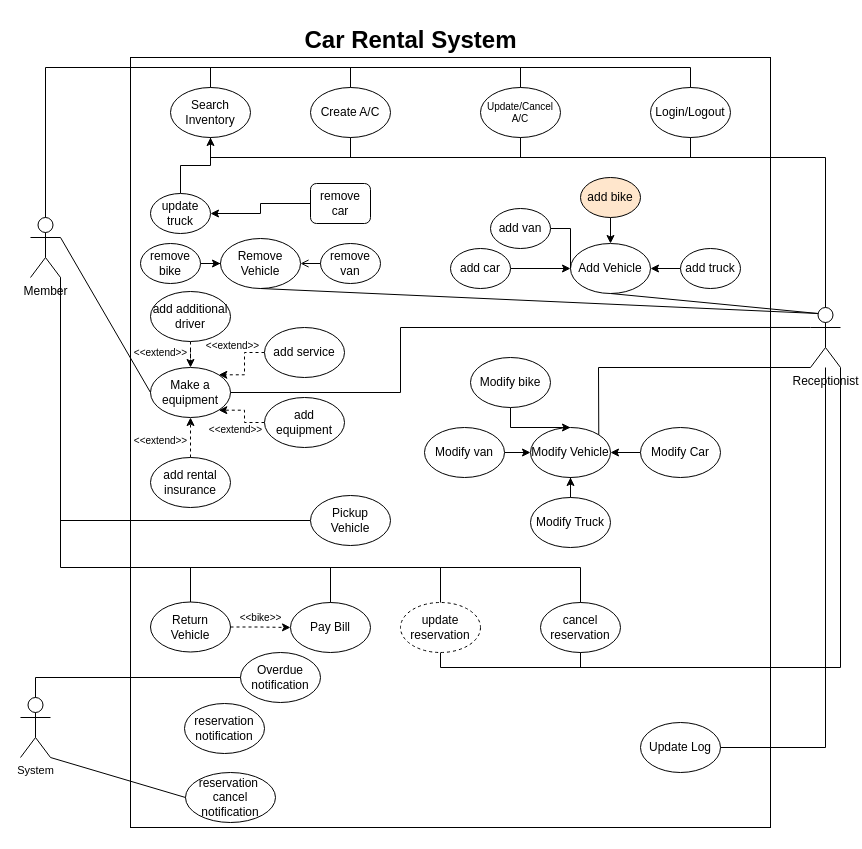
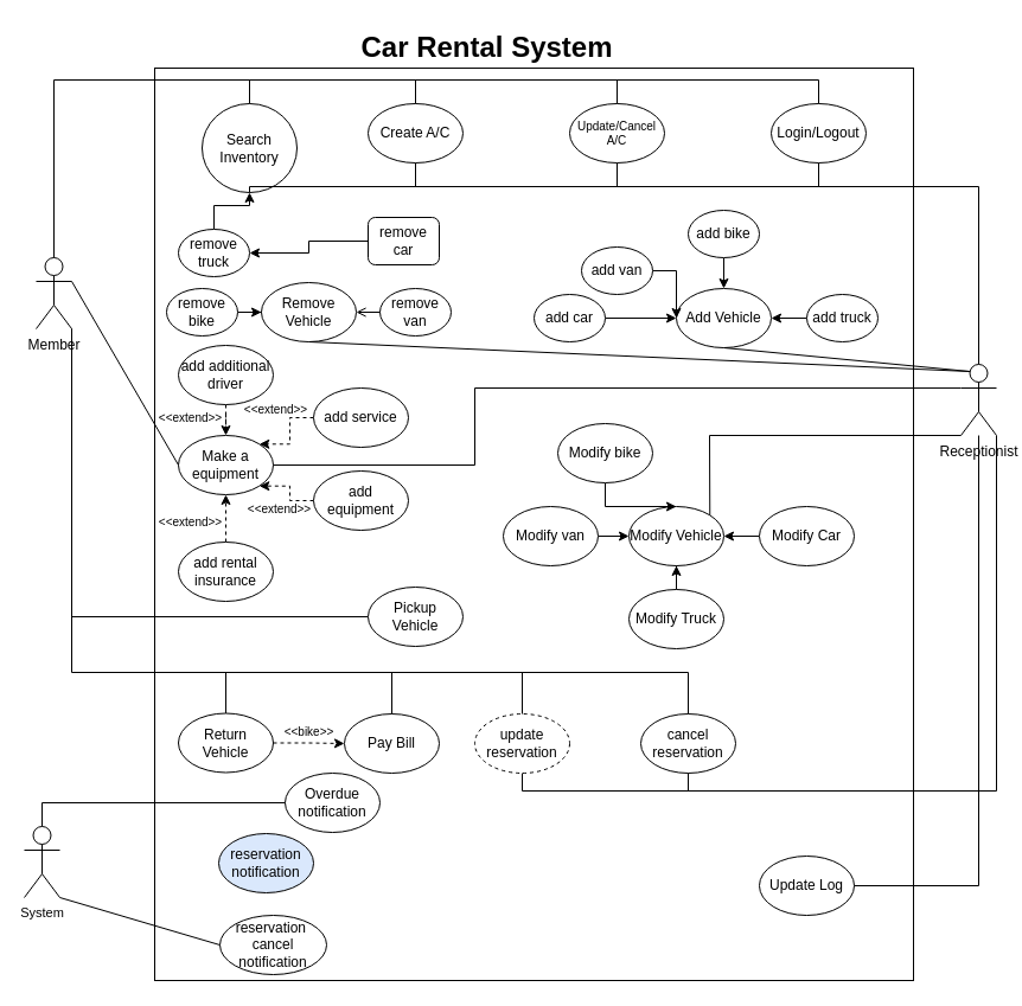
  <mxCell id="0" />
  <mxCell id="1" parent="0" />
  <mxCell id="2" value="" style="rounded=0;whiteSpace=wrap;html=1;movable=0;resizable=0;rotatable=0;deletable=0;editable=0;locked=1;connectable=0;" parent="1" vertex="1"><mxGeometry x="130" y="57" width="640" height="770" as="geometry" /></mxCell>
  <mxCell id="3" value="Member" style="shape=umlActor;verticalLabelPosition=bottom;verticalAlign=top;html=1;outlineConnect=0;" parent="1" vertex="1"><mxGeometry x="30" y="217" width="30" height="60" as="geometry" /></mxCell>
- <mxCell id="4" value="Search Inventory" style="ellipse;whiteSpace=wrap;html=1;" parent="1" vertex="1"><mxGeometry x="170" y="87" width="80" height="50" as="geometry" /></mxCell>
+ <mxCell id="4" value="Search Inventory" style="ellipse;whiteSpace=wrap;html=1;" parent="1" vertex="1"><mxGeometry x="170" y="87" width="80" height="75" as="geometry" /></mxCell>
  <mxCell id="5" value="Create A/C" style="ellipse;whiteSpace=wrap;html=1;" parent="1" vertex="1"><mxGeometry x="310" y="87" width="80" height="50" as="geometry" /></mxCell>
  <mxCell id="6" value="Update/Cancel A/C" style="ellipse;whiteSpace=wrap;html=1;fontSize=10;" parent="1" vertex="1"><mxGeometry x="480" y="87" width="80" height="50" as="geometry" /></mxCell>
  <mxCell id="7" value="Login/Logout" style="ellipse;whiteSpace=wrap;html=1;" parent="1" vertex="1"><mxGeometry x="650" y="87" width="80" height="50" as="geometry" /></mxCell>
  <mxCell id="8" value="Add Vehicle" style="ellipse;whiteSpace=wrap;html=1;" parent="1" vertex="1"><mxGeometry x="570" y="243" width="80" height="50" as="geometry" /></mxCell>
  <mxCell id="9" value="" style="edgeStyle=orthogonalEdgeStyle;rounded=0;orthogonalLoop=1;jettySize=auto;html=1;" parent="1" source="10" target="8" edge="1"><mxGeometry relative="1" as="geometry" /></mxCell>
  <mxCell id="10" value="add car" style="ellipse;whiteSpace=wrap;html=1;" parent="1" vertex="1"><mxGeometry x="450" y="248" width="60" height="40" as="geometry" /></mxCell>
- <mxCell id="11" value="" style="edgeStyle=orthogonalEdgeStyle;rounded=0;orthogonalLoop=1;jettySize=auto;html=1;endArrow=none;" parent="1" source="12" target="8" edge="1"><mxGeometry relative="1" as="geometry" /></mxCell>
+ <mxCell id="11" value="" style="edgeStyle=orthogonalEdgeStyle;rounded=0;orthogonalLoop=1;jettySize=auto;html=1;" parent="1" source="12" target="8" edge="1"><mxGeometry relative="1" as="geometry" /></mxCell>
  <mxCell id="12" value="add van" style="ellipse;whiteSpace=wrap;html=1;" parent="1" vertex="1"><mxGeometry x="490" y="208" width="60" height="40" as="geometry" /></mxCell>
  <mxCell id="13" value="" style="edgeStyle=orthogonalEdgeStyle;rounded=0;orthogonalLoop=1;jettySize=auto;html=1;" parent="1" source="14" target="8" edge="1"><mxGeometry relative="1" as="geometry" /></mxCell>
- <mxCell id="14" value="add bike" style="ellipse;whiteSpace=wrap;html=1;fillColor=#ffe6cc;" parent="1" vertex="1"><mxGeometry x="580" y="177" width="60" height="40" as="geometry" /></mxCell>
+ <mxCell id="14" value="add bike" style="ellipse;whiteSpace=wrap;html=1;" parent="1" vertex="1"><mxGeometry x="580" y="177" width="60" height="40" as="geometry" /></mxCell>
  <mxCell id="15" value="" style="edgeStyle=orthogonalEdgeStyle;rounded=0;orthogonalLoop=1;jettySize=auto;html=1;" parent="1" source="16" target="8" edge="1"><mxGeometry relative="1" as="geometry" /></mxCell>
  <mxCell id="16" value="add truck" style="ellipse;whiteSpace=wrap;html=1;" parent="1" vertex="1"><mxGeometry x="680" y="248" width="60" height="40" as="geometry" /></mxCell>
  <mxCell id="17" value="Remove Vehicle" style="ellipse;whiteSpace=wrap;html=1;" parent="1" vertex="1"><mxGeometry x="220" y="238" width="80" height="50" as="geometry" /></mxCell>
  <mxCell id="18" value="" style="edgeStyle=orthogonalEdgeStyle;rounded=0;orthogonalLoop=1;jettySize=auto;html=1;" parent="1" source="19" target="4" edge="1"><mxGeometry relative="1" as="geometry" /></mxCell>
- <mxCell id="19" value="update truck" style="ellipse;whiteSpace=wrap;html=1;" parent="1" vertex="1"><mxGeometry x="150" y="193" width="60" height="40" as="geometry" /></mxCell>
+ <mxCell id="19" value="remove truck" style="ellipse;whiteSpace=wrap;html=1;" parent="1" vertex="1"><mxGeometry x="150" y="193" width="60" height="40" as="geometry" /></mxCell>
  <mxCell id="20" value="" style="edgeStyle=orthogonalEdgeStyle;rounded=0;orthogonalLoop=1;jettySize=auto;html=1;" parent="1" source="21" target="19" edge="1"><mxGeometry relative="1" as="geometry" /></mxCell>
  <mxCell id="21" value="remove car" style="whiteSpace=wrap;html=1;rounded=1;" parent="1" vertex="1"><mxGeometry x="310" y="183" width="60" height="40" as="geometry" /></mxCell>
  <mxCell id="22" value="remove van" style="ellipse;whiteSpace=wrap;html=1;" parent="1" vertex="1"><mxGeometry x="320" y="243" width="60" height="40" as="geometry" /></mxCell>
  <mxCell id="23" value="" style="endArrow=open;html=1;rounded=0;entryX=1;entryY=0.5;entryDx=0;entryDy=0;exitX=0;exitY=0.5;exitDx=0;exitDy=0;" parent="1" source="22" target="17" edge="1"><mxGeometry width="50" height="50" relative="1" as="geometry"><mxPoint x="440" y="453" as="sourcePoint" /><mxPoint x="490" y="403" as="targetPoint" /></mxGeometry></mxCell>
  <mxCell id="24" value="" style="edgeStyle=orthogonalEdgeStyle;rounded=0;orthogonalLoop=1;jettySize=auto;html=1;" parent="1" source="25" target="17" edge="1"><mxGeometry relative="1" as="geometry" /></mxCell>
  <mxCell id="25" value="remove bike" style="ellipse;whiteSpace=wrap;html=1;" parent="1" vertex="1"><mxGeometry x="140" y="243" width="60" height="40" as="geometry" /></mxCell>
  <mxCell id="26" value="" style="endArrow=none;html=1;rounded=0;exitX=0.5;exitY=0;exitDx=0;exitDy=0;exitPerimeter=0;entryX=0.5;entryY=0;entryDx=0;entryDy=0;endFill=0;" parent="1" source="3" target="7" edge="1"><mxGeometry width="50" height="50" relative="1" as="geometry"><mxPoint x="440" y="417" as="sourcePoint" /><mxPoint x="720" y="57" as="targetPoint" /><Array as="points"><mxPoint x="45" y="67" /><mxPoint x="690" y="67" /></Array></mxGeometry></mxCell>
  <mxCell id="27" value="" style="endArrow=none;html=1;rounded=0;exitX=0.5;exitY=0;exitDx=0;exitDy=0;" parent="1" source="6" edge="1"><mxGeometry width="50" height="50" relative="1" as="geometry"><mxPoint x="440" y="407" as="sourcePoint" /><mxPoint x="520" y="67" as="targetPoint" /></mxGeometry></mxCell>
  <mxCell id="28" value="" style="endArrow=none;html=1;rounded=0;exitX=0.5;exitY=0;exitDx=0;exitDy=0;" parent="1" source="5" edge="1"><mxGeometry width="50" height="50" relative="1" as="geometry"><mxPoint x="487" y="88" as="sourcePoint" /><mxPoint x="350" y="67" as="targetPoint" /></mxGeometry></mxCell>
  <mxCell id="29" value="" style="endArrow=none;html=1;rounded=0;exitX=0.5;exitY=0;exitDx=0;exitDy=0;" parent="1" source="4" edge="1"><mxGeometry width="50" height="50" relative="1" as="geometry"><mxPoint x="360" y="97" as="sourcePoint" /><mxPoint x="210" y="67" as="targetPoint" /></mxGeometry></mxCell>
  <mxCell id="30" value="Receptionist" style="shape=umlActor;verticalLabelPosition=bottom;verticalAlign=top;html=1;outlineConnect=0;" parent="1" vertex="1"><mxGeometry x="810" y="307" width="30" height="60" as="geometry" /></mxCell>
  <mxCell id="31" value="" style="endArrow=none;html=1;rounded=0;entryX=0.5;entryY=0;entryDx=0;entryDy=0;entryPerimeter=0;exitX=0.5;exitY=1;exitDx=0;exitDy=0;" parent="1" source="4" target="30" edge="1"><mxGeometry width="50" height="50" relative="1" as="geometry"><mxPoint x="240" y="147" as="sourcePoint" /><mxPoint x="490" y="357" as="targetPoint" /><Array as="points"><mxPoint x="210" y="157" /><mxPoint x="825" y="157" /></Array></mxGeometry></mxCell>
  <mxCell id="32" value="" style="endArrow=none;html=1;rounded=0;entryX=0.5;entryY=1;entryDx=0;entryDy=0;" parent="1" target="5" edge="1"><mxGeometry width="50" height="50" relative="1" as="geometry"><mxPoint x="350" y="157" as="sourcePoint" /><mxPoint x="490" y="357" as="targetPoint" /></mxGeometry></mxCell>
  <mxCell id="33" value="" style="endArrow=none;html=1;rounded=0;entryX=0.5;entryY=1;entryDx=0;entryDy=0;" parent="1" target="6" edge="1"><mxGeometry width="50" height="50" relative="1" as="geometry"><mxPoint x="520" y="157" as="sourcePoint" /><mxPoint x="360" y="147" as="targetPoint" /></mxGeometry></mxCell>
  <mxCell id="34" value="" style="endArrow=none;html=1;rounded=0;entryX=0.5;entryY=1;entryDx=0;entryDy=0;" parent="1" target="7" edge="1"><mxGeometry width="50" height="50" relative="1" as="geometry"><mxPoint x="690" y="157" as="sourcePoint" /><mxPoint x="530" y="147" as="targetPoint" /></mxGeometry></mxCell>
  <mxCell id="35" value="Modify Vehicle" style="ellipse;whiteSpace=wrap;html=1;" parent="1" vertex="1"><mxGeometry x="530" y="427" width="80" height="50" as="geometry" /></mxCell>
  <mxCell id="36" value="" style="edgeStyle=orthogonalEdgeStyle;rounded=0;orthogonalLoop=1;jettySize=auto;html=1;entryX=1;entryY=0.5;entryDx=0;entryDy=0;" parent="1" source="37" target="35" edge="1"><mxGeometry relative="1" as="geometry" /></mxCell>
  <mxCell id="37" value="Modify Car" style="ellipse;whiteSpace=wrap;html=1;" parent="1" vertex="1"><mxGeometry x="640" y="427" width="80" height="50" as="geometry" /></mxCell>
  <mxCell id="38" value="" style="edgeStyle=orthogonalEdgeStyle;rounded=0;orthogonalLoop=1;jettySize=auto;html=1;entryX=0.5;entryY=0;entryDx=0;entryDy=0;" parent="1" target="35" edge="1"><mxGeometry relative="1" as="geometry"><mxPoint x="570" y="427" as="sourcePoint" /></mxGeometry></mxCell>
  <mxCell id="39" value="" style="edgeStyle=orthogonalEdgeStyle;rounded=0;orthogonalLoop=1;jettySize=auto;html=1;entryX=0.5;entryY=0;entryDx=0;entryDy=0;" parent="1" source="40" target="35" edge="1"><mxGeometry relative="1" as="geometry" /></mxCell>
  <mxCell id="40" value="Modify bike" style="ellipse;whiteSpace=wrap;html=1;" parent="1" vertex="1"><mxGeometry x="470" y="357" width="80" height="50" as="geometry" /></mxCell>
  <mxCell id="41" value="" style="edgeStyle=orthogonalEdgeStyle;rounded=0;orthogonalLoop=1;jettySize=auto;html=1;entryX=0;entryY=0.5;entryDx=0;entryDy=0;" parent="1" source="42" target="35" edge="1"><mxGeometry relative="1" as="geometry" /></mxCell>
  <mxCell id="42" value="Modify van" style="ellipse;whiteSpace=wrap;html=1;" parent="1" vertex="1"><mxGeometry x="424" y="427" width="80" height="50" as="geometry" /></mxCell>
  <mxCell id="43" value="" style="edgeStyle=orthogonalEdgeStyle;rounded=0;orthogonalLoop=1;jettySize=auto;html=1;" parent="1" source="44" target="35" edge="1"><mxGeometry relative="1" as="geometry" /></mxCell>
  <mxCell id="44" value="Modify Truck" style="ellipse;whiteSpace=wrap;html=1;" parent="1" vertex="1"><mxGeometry x="530" y="497" width="80" height="50" as="geometry" /></mxCell>
  <mxCell id="45" value="" style="endArrow=none;html=1;rounded=0;entryX=0;entryY=1;entryDx=0;entryDy=0;entryPerimeter=0;exitX=1;exitY=0;exitDx=0;exitDy=0;" parent="1" source="35" target="30" edge="1"><mxGeometry width="50" height="50" relative="1" as="geometry"><mxPoint x="440" y="407" as="sourcePoint" /><mxPoint x="750" y="407" as="targetPoint" /><Array as="points"><mxPoint x="598" y="367" /></Array></mxGeometry></mxCell>
  <mxCell id="46" value="Make a equipment" style="ellipse;whiteSpace=wrap;html=1;" parent="1" vertex="1"><mxGeometry x="150" y="367" width="80" height="50" as="geometry" /></mxCell>
  <mxCell id="47" value="" style="edgeStyle=orthogonalEdgeStyle;rounded=0;orthogonalLoop=1;jettySize=auto;html=1;dashed=1;" parent="1" source="48" target="46" edge="1"><mxGeometry relative="1" as="geometry" /></mxCell>
  <mxCell id="48" value="add rental insurance" style="ellipse;whiteSpace=wrap;html=1;" parent="1" vertex="1"><mxGeometry x="150" y="457" width="80" height="50" as="geometry" /></mxCell>
  <mxCell id="49" value="&amp;lt;&amp;lt;extend&amp;gt;&amp;gt;" style="text;html=1;align=center;verticalAlign=middle;resizable=0;points=[];autosize=1;strokeColor=none;fillColor=none;fontFamily=Helvetica;fontSize=10;fontColor=default;labelBackgroundColor=default;" parent="1" vertex="1"><mxGeometry x="120" y="425" width="80" height="30" as="geometry" /></mxCell>
  <mxCell id="50" value="" style="edgeStyle=orthogonalEdgeStyle;rounded=0;orthogonalLoop=1;jettySize=auto;html=1;dashed=1;strokeColor=default;align=center;verticalAlign=middle;fontFamily=Helvetica;fontSize=11;fontColor=default;labelBackgroundColor=default;endArrow=classic;entryX=0.5;entryY=0;entryDx=0;entryDy=0;" parent="1" source="51" target="46" edge="1"><mxGeometry relative="1" as="geometry"><mxPoint x="350" y="443" as="targetPoint" /></mxGeometry></mxCell>
  <mxCell id="51" value="add additional driver" style="ellipse;whiteSpace=wrap;html=1;" parent="1" vertex="1"><mxGeometry x="150" y="291" width="80" height="50" as="geometry" /></mxCell>
  <mxCell id="52" value="" style="edgeStyle=orthogonalEdgeStyle;rounded=0;orthogonalLoop=1;jettySize=auto;html=1;dashed=1;strokeColor=default;align=center;verticalAlign=middle;fontFamily=Helvetica;fontSize=11;fontColor=default;labelBackgroundColor=default;endArrow=classic;entryX=1;entryY=0;entryDx=0;entryDy=0;" parent="1" source="53" target="46" edge="1"><mxGeometry relative="1" as="geometry"><mxPoint x="304" y="482" as="targetPoint" /></mxGeometry></mxCell>
  <mxCell id="53" value="add service" style="ellipse;whiteSpace=wrap;html=1;" parent="1" vertex="1"><mxGeometry x="264" y="327" width="80" height="50" as="geometry" /></mxCell>
  <mxCell id="54" value="" style="edgeStyle=orthogonalEdgeStyle;rounded=0;orthogonalLoop=1;jettySize=auto;html=1;dashed=1;strokeColor=default;align=center;verticalAlign=middle;fontFamily=Helvetica;fontSize=11;fontColor=default;labelBackgroundColor=default;endArrow=classic;entryX=1;entryY=1;entryDx=0;entryDy=0;" parent="1" source="55" target="46" edge="1"><mxGeometry relative="1" as="geometry"><mxPoint x="224" y="562" as="targetPoint" /></mxGeometry></mxCell>
  <mxCell id="55" value="add equipment" style="ellipse;whiteSpace=wrap;html=1;" parent="1" vertex="1"><mxGeometry x="264" y="397" width="80" height="50" as="geometry" /></mxCell>
  <mxCell id="56" value="&amp;lt;&amp;lt;extend&amp;gt;&amp;gt;" style="text;html=1;align=center;verticalAlign=middle;resizable=0;points=[];autosize=1;strokeColor=none;fillColor=none;fontFamily=Helvetica;fontSize=10;fontColor=default;labelBackgroundColor=default;" parent="1" vertex="1"><mxGeometry x="120" y="337" width="80" height="30" as="geometry" /></mxCell>
  <mxCell id="57" value="&amp;lt;&amp;lt;extend&amp;gt;&amp;gt;" style="text;html=1;align=center;verticalAlign=middle;resizable=0;points=[];autosize=1;strokeColor=none;fillColor=none;fontFamily=Helvetica;fontSize=10;fontColor=default;labelBackgroundColor=default;" parent="1" vertex="1"><mxGeometry x="192" y="330" width="80" height="30" as="geometry" /></mxCell>
  <mxCell id="58" value="&amp;lt;&amp;lt;extend&amp;gt;&amp;gt;" style="text;html=1;align=center;verticalAlign=middle;resizable=0;points=[];autosize=1;strokeColor=none;fillColor=none;fontFamily=Helvetica;fontSize=10;fontColor=default;labelBackgroundColor=default;" parent="1" vertex="1"><mxGeometry x="195" y="414" width="80" height="30" as="geometry" /></mxCell>
  <mxCell id="59" value="" style="endArrow=none;html=1;rounded=0;strokeColor=default;align=center;verticalAlign=middle;fontFamily=Helvetica;fontSize=11;fontColor=default;labelBackgroundColor=default;edgeStyle=orthogonalEdgeStyle;exitX=1;exitY=0.5;exitDx=0;exitDy=0;entryX=0;entryY=0.333;entryDx=0;entryDy=0;entryPerimeter=0;" parent="1" source="46" target="30" edge="1"><mxGeometry width="50" height="50" relative="1" as="geometry"><mxPoint x="440" y="407" as="sourcePoint" /><mxPoint x="490" y="357" as="targetPoint" /><Array as="points"><mxPoint x="400" y="392" /><mxPoint x="400" y="327" /></Array></mxGeometry></mxCell>
  <mxCell id="60" value="" style="edgeStyle=orthogonalEdgeStyle;rounded=0;orthogonalLoop=1;jettySize=auto;html=1;strokeColor=default;align=center;verticalAlign=middle;fontFamily=Helvetica;fontSize=11;fontColor=default;labelBackgroundColor=default;endArrow=none;endFill=0;entryX=1;entryY=1;entryDx=0;entryDy=0;entryPerimeter=0;" parent="1" source="61" target="3" edge="1"><mxGeometry relative="1" as="geometry"><mxPoint y="317" as="targetPoint" x="50" /></mxGeometry></mxCell>
  <mxCell id="61" value="Pickup Vehicle" style="ellipse;whiteSpace=wrap;html=1;" parent="1" vertex="1"><mxGeometry x="310" y="495" width="80" height="50" as="geometry" /></mxCell>
  <mxCell id="62" value="" style="edgeStyle=orthogonalEdgeStyle;rounded=0;orthogonalLoop=1;jettySize=auto;html=1;dashed=1;strokeColor=default;align=center;verticalAlign=middle;fontFamily=Helvetica;fontSize=11;fontColor=default;labelBackgroundColor=default;endArrow=classic;" parent="1" source="63" target="64" edge="1"><mxGeometry relative="1" as="geometry" /></mxCell>
  <mxCell id="63" value="Return Vehicle" style="ellipse;whiteSpace=wrap;html=1;" parent="1" vertex="1"><mxGeometry x="150" y="601.5" width="80" height="50" as="geometry" /></mxCell>
  <mxCell id="64" value="Pay Bill" style="ellipse;whiteSpace=wrap;html=1;" parent="1" vertex="1"><mxGeometry x="290" y="602" width="80" height="50" as="geometry" /></mxCell>
  <mxCell id="65" value="update reservation" style="ellipse;whiteSpace=wrap;html=1;dashed=1;" parent="1" vertex="1"><mxGeometry x="400" y="602" width="80" height="50" as="geometry" /></mxCell>
  <mxCell id="66" value="cancel reservation" style="ellipse;whiteSpace=wrap;html=1;" parent="1" vertex="1"><mxGeometry x="540" y="602" width="80" height="50" as="geometry" /></mxCell>
  <mxCell id="67" value="&amp;lt;&amp;lt;bike&amp;gt;&amp;gt;" style="text;html=1;align=center;verticalAlign=middle;resizable=0;points=[];autosize=1;strokeColor=none;fillColor=none;fontFamily=Helvetica;fontSize=10;fontColor=default;labelBackgroundColor=default;" parent="1" vertex="1"><mxGeometry x="220" y="601.5" width="80" height="30" as="geometry" /></mxCell>
  <mxCell id="68" value="" style="endArrow=none;html=1;rounded=0;strokeColor=default;align=center;verticalAlign=middle;fontFamily=Helvetica;fontSize=11;fontColor=default;labelBackgroundColor=default;exitX=1;exitY=1;exitDx=0;exitDy=0;exitPerimeter=0;entryX=0.5;entryY=0;entryDx=0;entryDy=0;" parent="1" source="3" target="66" edge="1"><mxGeometry width="50" height="50" relative="1" as="geometry"><mxPoint y="357" as="sourcePoint" x="50" /><mxPoint x="640" y="567" as="targetPoint" /><Array as="points"><mxPoint x="60" y="567" /><mxPoint x="580" y="567" /></Array></mxGeometry></mxCell>
  <mxCell id="69" value="" style="endArrow=none;html=1;rounded=0;strokeColor=default;align=center;verticalAlign=middle;fontFamily=Helvetica;fontSize=11;fontColor=default;labelBackgroundColor=default;exitX=0.5;exitY=0;exitDx=0;exitDy=0;" parent="1" source="65" edge="1"><mxGeometry width="50" height="50" relative="1" as="geometry"><mxPoint x="670" y="547" as="sourcePoint" /><mxPoint x="440" y="567" as="targetPoint" /></mxGeometry></mxCell>
  <mxCell id="70" value="" style="endArrow=none;html=1;rounded=0;strokeColor=default;align=center;verticalAlign=middle;fontFamily=Helvetica;fontSize=11;fontColor=default;labelBackgroundColor=default;entryX=0.5;entryY=0;entryDx=0;entryDy=0;" parent="1" target="63" edge="1"><mxGeometry width="50" height="50" relative="1" as="geometry"><mxPoint x="190" y="567" as="sourcePoint" /><mxPoint x="190" y="597" as="targetPoint" /></mxGeometry></mxCell>
  <mxCell id="71" value="" style="endArrow=none;html=1;rounded=0;strokeColor=default;align=center;verticalAlign=middle;fontFamily=Helvetica;fontSize=11;fontColor=default;labelBackgroundColor=default;exitX=0.5;exitY=0;exitDx=0;exitDy=0;" parent="1" source="64" edge="1"><mxGeometry width="50" height="50" relative="1" as="geometry"><mxPoint x="680" y="557" as="sourcePoint" /><mxPoint x="330" y="567" as="targetPoint" /></mxGeometry></mxCell>
  <mxCell id="72" value="" style="endArrow=none;html=1;rounded=0;strokeColor=default;align=center;verticalAlign=middle;fontFamily=Helvetica;fontSize=11;fontColor=default;labelBackgroundColor=default;exitX=0.5;exitY=1;exitDx=0;exitDy=0;entryX=1;entryY=1;entryDx=0;entryDy=0;entryPerimeter=0;" parent="1" source="65" target="30" edge="1"><mxGeometry width="50" height="50" relative="1" as="geometry"><mxPoint x="450" y="692" as="sourcePoint" /><mxPoint x="840" y="447" as="targetPoint" /><Array as="points"><mxPoint x="440" y="667" /><mxPoint x="840" y="667" /></Array></mxGeometry></mxCell>
  <mxCell id="73" value="" style="endArrow=none;html=1;rounded=0;strokeColor=default;align=center;verticalAlign=middle;fontFamily=Helvetica;fontSize=11;fontColor=default;labelBackgroundColor=default;exitX=0.5;exitY=1;exitDx=0;exitDy=0;" parent="1" source="66" edge="1"><mxGeometry width="50" height="50" relative="1" as="geometry"><mxPoint x="200" y="577" as="sourcePoint" /><mxPoint x="580" y="667" as="targetPoint" /></mxGeometry></mxCell>
  <mxCell id="74" value="Overdue notification" style="ellipse;whiteSpace=wrap;html=1;" parent="1" vertex="1"><mxGeometry x="240" y="652" width="80" height="50" as="geometry" /></mxCell>
- <mxCell id="75" value="reservation notification" style="ellipse;whiteSpace=wrap;html=1;" parent="1" vertex="1"><mxGeometry x="184" y="703" width="80" height="50" as="geometry" /></mxCell>
+ <mxCell id="75" value="reservation notification" style="ellipse;whiteSpace=wrap;html=1;fillColor=#dae8fc;" parent="1" vertex="1"><mxGeometry x="184" y="703" width="80" height="50" as="geometry" /></mxCell>
  <mxCell id="76" value="reservation&amp;nbsp; cancel notification" style="ellipse;whiteSpace=wrap;html=1;" parent="1" vertex="1"><mxGeometry x="185" y="772" width="90" height="50" as="geometry" /></mxCell>
  <mxCell id="77" value="System" style="shape=umlActor;verticalLabelPosition=bottom;verticalAlign=top;html=1;outlineConnect=0;fontFamily=Helvetica;fontSize=11;fontColor=default;labelBackgroundColor=default;" parent="1" vertex="1"><mxGeometry x="20" y="697" width="30" height="60" as="geometry" /></mxCell>
  <mxCell id="78" value="" style="endArrow=none;html=1;rounded=0;strokeColor=default;align=center;verticalAlign=middle;fontFamily=Helvetica;fontSize=11;fontColor=default;labelBackgroundColor=default;entryX=0.5;entryY=0;entryDx=0;entryDy=0;entryPerimeter=0;exitX=0;exitY=0.5;exitDx=0;exitDy=0;" parent="1" source="74" target="77" edge="1"><mxGeometry width="50" height="50" relative="1" as="geometry"><mxPoint x="390" y="627" as="sourcePoint" /><mxPoint x="440" y="577" as="targetPoint" /><Array as="points"><mxPoint x="35" y="677" /></Array></mxGeometry></mxCell>
  <mxCell id="79" value="" style="endArrow=none;html=1;rounded=0;strokeColor=default;align=center;verticalAlign=middle;fontFamily=Helvetica;fontSize=11;fontColor=default;labelBackgroundColor=default;entryX=0;entryY=0.5;entryDx=0;entryDy=0;exitX=1;exitY=1;exitDx=0;exitDy=0;exitPerimeter=0;" parent="1" source="77" target="76" edge="1"><mxGeometry width="50" height="50" relative="1" as="geometry"><mxPoint x="390" y="627" as="sourcePoint" /><mxPoint x="440" y="577" as="targetPoint" /><Array as="points" /></mxGeometry></mxCell>
  <mxCell id="80" value="" style="endArrow=none;html=1;rounded=0;strokeColor=default;align=center;verticalAlign=middle;fontFamily=Helvetica;fontSize=11;fontColor=default;labelBackgroundColor=default;entryX=0.5;entryY=1;entryDx=0;entryDy=0;exitX=0.25;exitY=0.1;exitDx=0;exitDy=0;exitPerimeter=0;" parent="1" source="30" target="8" edge="1"><mxGeometry width="50" height="50" relative="1" as="geometry"><mxPoint x="400" y="417" as="sourcePoint" /><mxPoint x="450" y="367" as="targetPoint" /></mxGeometry></mxCell>
  <mxCell id="81" value="" style="endArrow=none;html=1;rounded=0;strokeColor=default;align=center;verticalAlign=middle;fontFamily=Helvetica;fontSize=11;fontColor=default;labelBackgroundColor=default;entryX=0.25;entryY=0.1;entryDx=0;entryDy=0;entryPerimeter=0;exitX=0.5;exitY=1;exitDx=0;exitDy=0;" parent="1" source="17" target="30" edge="1"><mxGeometry width="50" height="50" relative="1" as="geometry"><mxPoint x="460" y="847" as="sourcePoint" /><mxPoint x="510" y="797" as="targetPoint" /></mxGeometry></mxCell>
  <mxCell id="82" value="" style="endArrow=none;html=1;rounded=0;strokeColor=default;align=center;verticalAlign=middle;fontFamily=Helvetica;fontSize=11;fontColor=default;labelBackgroundColor=default;entryX=0;entryY=0.5;entryDx=0;entryDy=0;exitX=1;exitY=0.333;exitDx=0;exitDy=0;exitPerimeter=0;" parent="1" source="3" target="46" edge="1"><mxGeometry width="50" height="50" relative="1" as="geometry"><mxPoint x="460" y="847" as="sourcePoint" /><mxPoint x="90" y="387" as="targetPoint" /></mxGeometry></mxCell>
  <mxCell id="83" value="Update Log" style="ellipse;whiteSpace=wrap;html=1;" vertex="1" parent="1"><mxGeometry x="640" y="722" width="80" height="50" as="geometry" /></mxCell>
  <mxCell id="84" value="" style="endArrow=none;html=1;rounded=0;strokeColor=default;align=center;verticalAlign=middle;fontFamily=Helvetica;fontSize=11;fontColor=default;labelBackgroundColor=default;" edge="1" parent="1" source="30"><mxGeometry width="50" height="50" relative="1" as="geometry"><mxPoint x="590" y="662" as="sourcePoint" /><mxPoint x="720" y="747" as="targetPoint" /><Array as="points"><mxPoint x="825" y="747" /></Array></mxGeometry></mxCell>
  <mxCell id="85" value="&lt;font style=&quot;font-size: 24px;&quot;&gt;&lt;b&gt;Car Rental System&lt;/b&gt;&lt;/font&gt;" style="text;html=1;align=center;verticalAlign=middle;resizable=0;points=[];autosize=1;strokeColor=none;fillColor=none;" vertex="1" parent="1"><mxGeometry x="290" y="20" width="240" height="40" as="geometry" /></mxCell>
